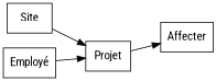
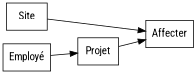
  digraph {
    fontname="Roboto Condensed"
    rankdir=LR
    node [fontname="Roboto Condensed" shape=box]
    edge [fontname="Roboto Condensed"]
    Site
    Affecter
    "Employé"
    Projet
-   Site -> Projet
+   Site -> Affecter
    "Employé" -> Projet
    Projet -> Affecter
  }
